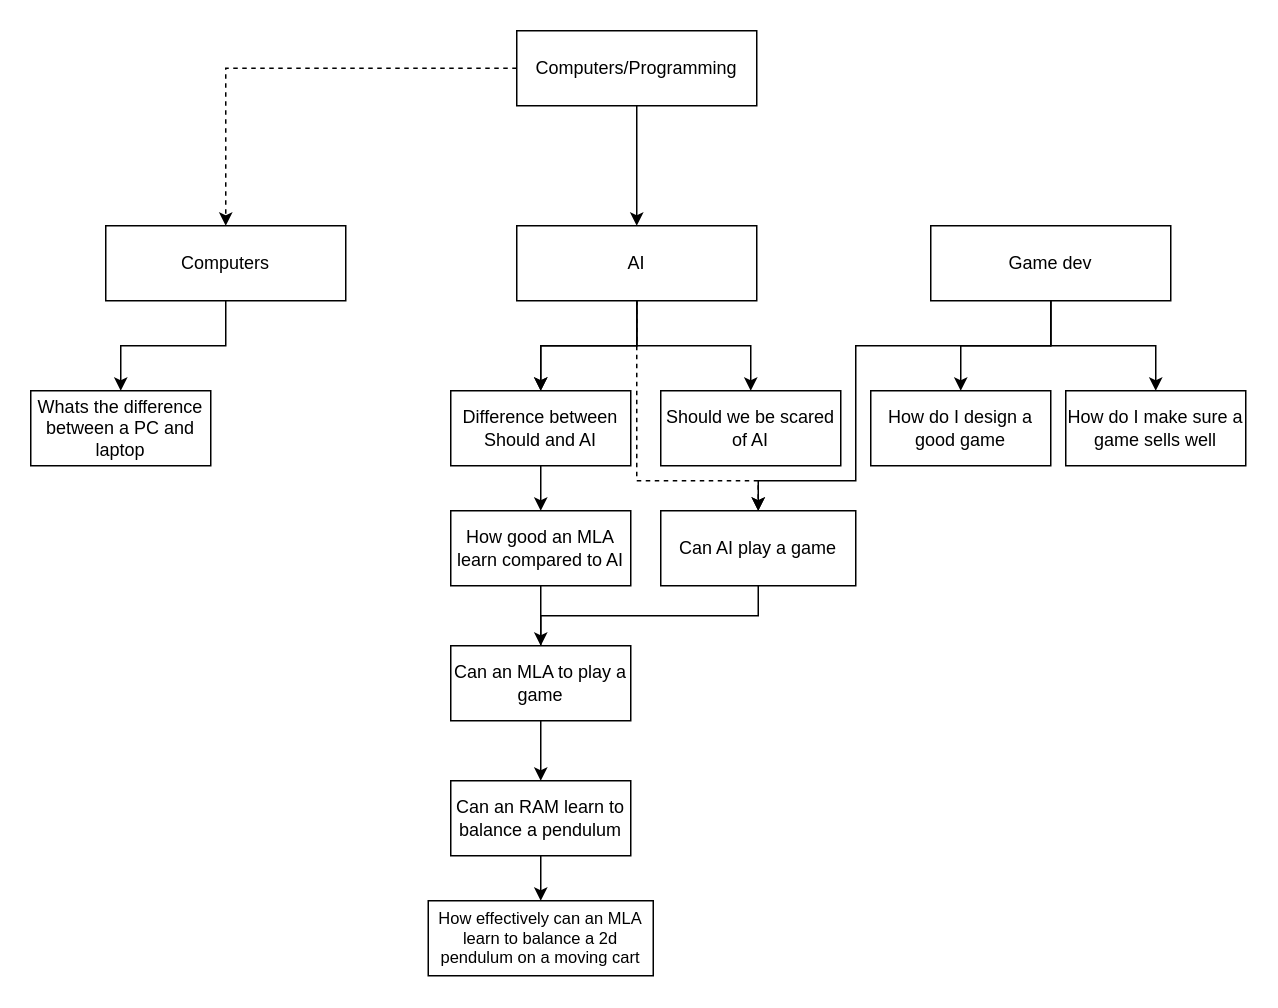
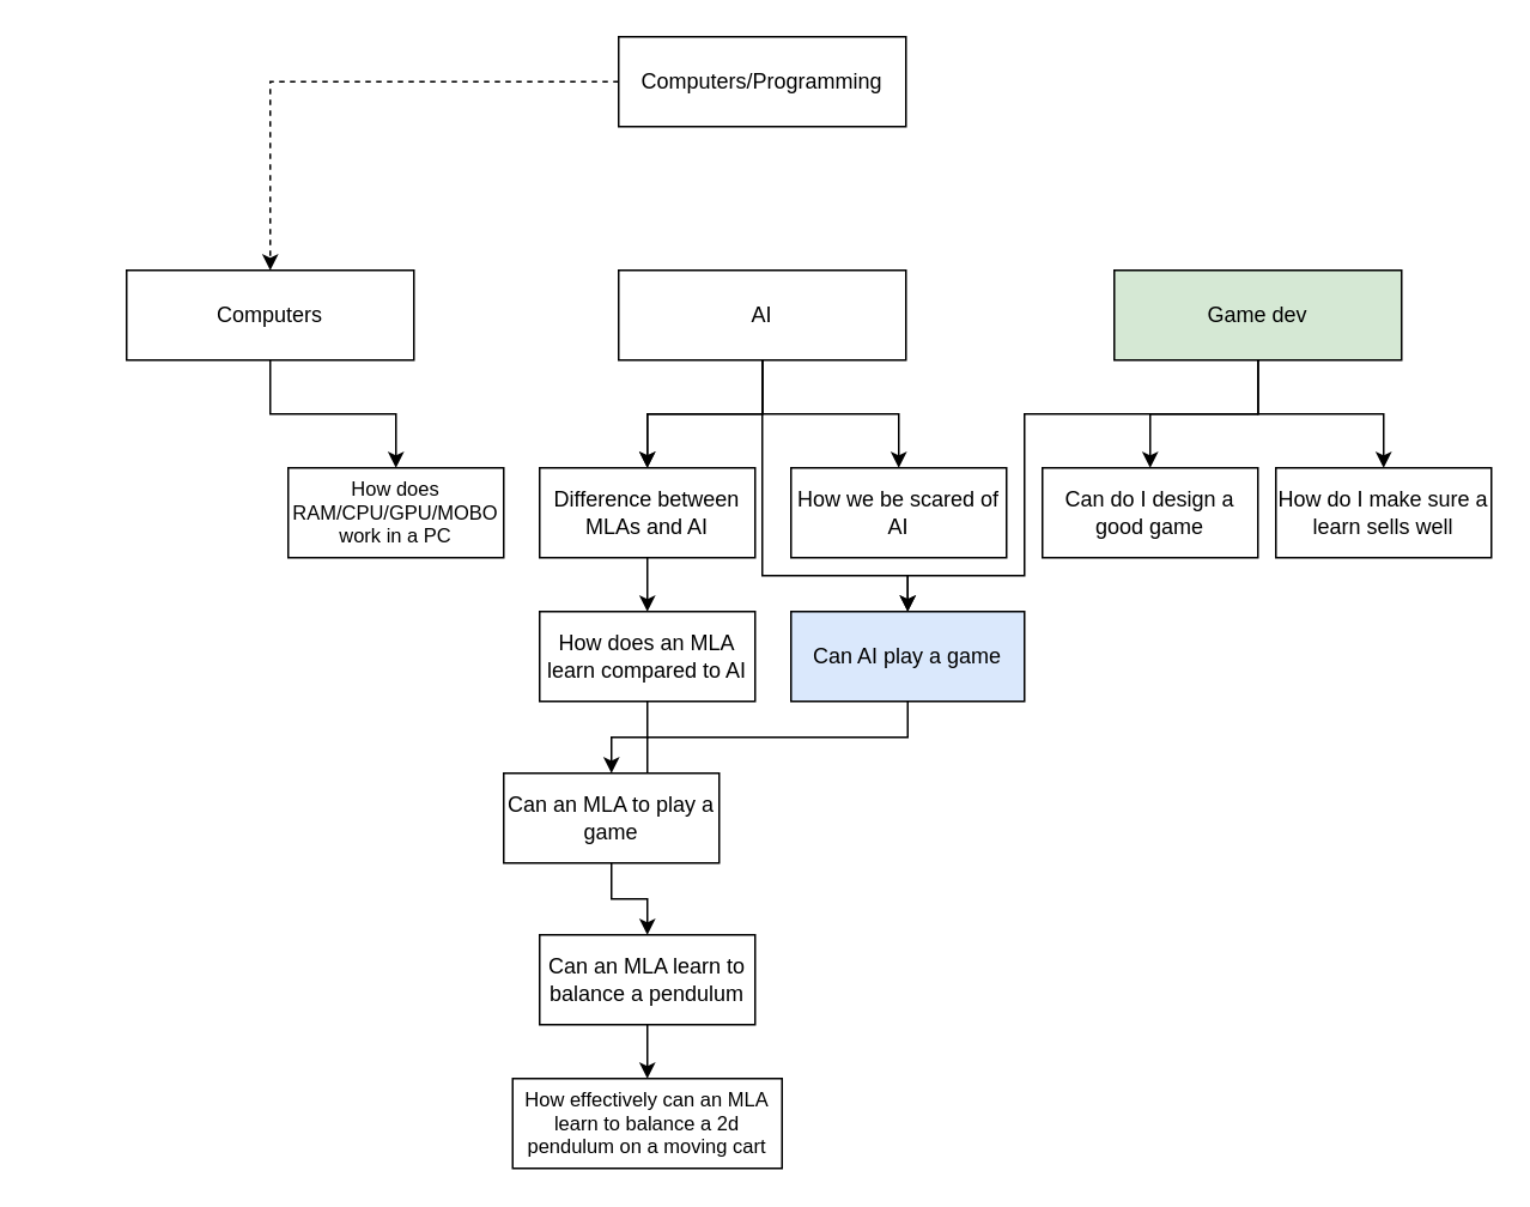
  <mxCell id="0" />
  <mxCell id="1" parent="0" />
  <mxCell id="2" value="" style="edgeStyle=orthogonalEdgeStyle;rounded=0;orthogonalLoop=1;jettySize=auto;html=1;dashed=1;" edge="1" parent="1" source="4" target="7"><mxGeometry relative="1" as="geometry" /></mxCell>
- <mxCell id="3" value="" style="edgeStyle=orthogonalEdgeStyle;rounded=0;orthogonalLoop=1;jettySize=auto;html=1;" edge="1" parent="1" source="4" target="12"><mxGeometry relative="1" as="geometry" /></mxCell>
  <mxCell id="4" value="Computers/Programming" style="rounded=0;whiteSpace=wrap;html=1;" vertex="1" parent="1"><mxGeometry x="344" y="20" width="160" height="50" as="geometry" /></mxCell>
- <mxCell id="6" style="edgeStyle=orthogonalEdgeStyle;rounded=0;orthogonalLoop=1;jettySize=auto;html=1;" edge="1" parent="1" source="7" target="18"><mxGeometry relative="1" as="geometry" /></mxCell>
+ <mxCell id="5" value="" style="edgeStyle=orthogonalEdgeStyle;rounded=0;orthogonalLoop=1;jettySize=auto;html=1;" edge="1" parent="1" source="7" target="17"><mxGeometry relative="1" as="geometry" /></mxCell>
  <mxCell id="7" value="Computers" style="rounded=0;whiteSpace=wrap;html=1;" vertex="1" parent="1"><mxGeometry x="70" y="150" width="160" height="50" as="geometry" /></mxCell>
  <mxCell id="8" value="" style="edgeStyle=orthogonalEdgeStyle;rounded=0;orthogonalLoop=1;jettySize=auto;html=1;" edge="1" parent="1" source="12" target="20"><mxGeometry relative="1" as="geometry" /></mxCell>
  <mxCell id="9" value="" style="edgeStyle=orthogonalEdgeStyle;rounded=0;orthogonalLoop=1;jettySize=auto;html=1;" edge="1" parent="1" source="12" target="20"><mxGeometry relative="1" as="geometry" /></mxCell>
  <mxCell id="10" style="edgeStyle=orthogonalEdgeStyle;rounded=0;orthogonalLoop=1;jettySize=auto;html=1;entryX=0.5;entryY=0;entryDx=0;entryDy=0;" edge="1" parent="1" source="12" target="21"><mxGeometry relative="1" as="geometry"><mxPoint x="534" y="260" as="targetPoint" /></mxGeometry></mxCell>
- <mxCell id="11" style="edgeStyle=orthogonalEdgeStyle;rounded=0;orthogonalLoop=1;jettySize=auto;html=1;entryX=0.5;entryY=0;entryDx=0;entryDy=0;dashed=1;" edge="1" parent="1" source="12" target="25"><mxGeometry relative="1" as="geometry"><Array as="points"><mxPoint x="424" y="320" /><mxPoint x="505" y="320" /></Array></mxGeometry></mxCell>
+ <mxCell id="11" style="edgeStyle=orthogonalEdgeStyle;rounded=0;orthogonalLoop=1;jettySize=auto;html=1;entryX=0.5;entryY=0;entryDx=0;entryDy=0;" edge="1" parent="1" source="12" target="25"><mxGeometry relative="1" as="geometry"><Array as="points"><mxPoint x="424" y="320" /><mxPoint x="505" y="320" /></Array></mxGeometry></mxCell>
  <mxCell id="12" value="AI" style="rounded=0;whiteSpace=wrap;html=1;" vertex="1" parent="1"><mxGeometry x="344" y="150" width="160" height="50" as="geometry" /></mxCell>
  <mxCell id="13" style="edgeStyle=orthogonalEdgeStyle;rounded=0;orthogonalLoop=1;jettySize=auto;html=1;entryX=0.5;entryY=0;entryDx=0;entryDy=0;" edge="1" parent="1" source="16" target="23"><mxGeometry relative="1" as="geometry" /></mxCell>
  <mxCell id="14" style="edgeStyle=orthogonalEdgeStyle;rounded=0;orthogonalLoop=1;jettySize=auto;html=1;entryX=0.5;entryY=0;entryDx=0;entryDy=0;" edge="1" parent="1" source="16" target="22"><mxGeometry relative="1" as="geometry" /></mxCell>
  <mxCell id="15" style="edgeStyle=orthogonalEdgeStyle;rounded=0;orthogonalLoop=1;jettySize=auto;html=1;entryX=0.5;entryY=0;entryDx=0;entryDy=0;" edge="1" parent="1" source="16" target="25"><mxGeometry relative="1" as="geometry"><Array as="points"><mxPoint x="700" y="230" /><mxPoint x="570" y="230" /><mxPoint x="570" y="320" /><mxPoint x="505" y="320" /></Array></mxGeometry></mxCell>
- <mxCell id="16" value="Game dev" style="rounded=0;whiteSpace=wrap;html=1;" vertex="1" parent="1"><mxGeometry x="620" y="150" width="160" height="50" as="geometry" /></mxCell>
- <mxCell id="18" value="Whats the difference between a PC and laptop" style="rounded=0;whiteSpace=wrap;html=1;" vertex="1" parent="1"><mxGeometry x="20" y="260" width="120" height="50" as="geometry" /></mxCell>
+ <mxCell id="16" value="Game dev" style="rounded=0;whiteSpace=wrap;html=1;fillColor=#d5e8d4;" vertex="1" parent="1"><mxGeometry x="620" y="150" width="160" height="50" as="geometry" /></mxCell>
+ <mxCell id="17" value="How does RAM/CPU/GPU/MOBO work in a PC" style="rounded=0;whiteSpace=wrap;html=1;fontSize=11;" vertex="1" parent="1"><mxGeometry x="160" y="260" width="120" height="50" as="geometry" /></mxCell>
  <mxCell id="19" value="" style="edgeStyle=orthogonalEdgeStyle;rounded=0;orthogonalLoop=1;jettySize=auto;html=1;" edge="1" parent="1" source="20" target="27"><mxGeometry relative="1" as="geometry" /></mxCell>
- <mxCell id="20" value="Difference between Should and AI" style="rounded=0;whiteSpace=wrap;html=1;" vertex="1" parent="1"><mxGeometry x="300" y="260" width="120" height="50" as="geometry" /></mxCell>
- <mxCell id="21" value="Should we be scared of AI" style="rounded=0;whiteSpace=wrap;html=1;" vertex="1" parent="1"><mxGeometry x="440" y="260" width="120" height="50" as="geometry" /></mxCell>
- <mxCell id="22" value="How do I make sure a game sells well" style="rounded=0;whiteSpace=wrap;html=1;" vertex="1" parent="1"><mxGeometry x="710" y="260" width="120" height="50" as="geometry" /></mxCell>
- <mxCell id="23" value="How do I design a good game" style="rounded=0;whiteSpace=wrap;html=1;" vertex="1" parent="1"><mxGeometry x="580" y="260" width="120" height="50" as="geometry" /></mxCell>
+ <mxCell id="20" value="Difference between MLAs and AI" style="rounded=0;whiteSpace=wrap;html=1;" vertex="1" parent="1"><mxGeometry x="300" y="260" width="120" height="50" as="geometry" /></mxCell>
+ <mxCell id="21" value="How we be scared of AI" style="rounded=0;whiteSpace=wrap;html=1;" vertex="1" parent="1"><mxGeometry x="440" y="260" width="120" height="50" as="geometry" /></mxCell>
+ <mxCell id="22" value="How do I make sure a learn sells well" style="rounded=0;whiteSpace=wrap;html=1;" vertex="1" parent="1"><mxGeometry x="710" y="260" width="120" height="50" as="geometry" /></mxCell>
+ <mxCell id="23" value="Can do I design a good game" style="rounded=0;whiteSpace=wrap;html=1;" vertex="1" parent="1"><mxGeometry x="580" y="260" width="120" height="50" as="geometry" /></mxCell>
  <mxCell id="24" style="edgeStyle=orthogonalEdgeStyle;rounded=0;orthogonalLoop=1;jettySize=auto;html=1;entryX=0.5;entryY=0;entryDx=0;entryDy=0;endArrow=none;" edge="1" parent="1" source="25" target="29"><mxGeometry relative="1" as="geometry"><Array as="points"><mxPoint x="505" y="410" /><mxPoint x="360" y="410" /></Array></mxGeometry></mxCell>
- <mxCell id="25" value="Can AI play a game" style="rounded=0;whiteSpace=wrap;html=1;" vertex="1" parent="1"><mxGeometry x="440" y="340" width="130" height="50" as="geometry" /></mxCell>
+ <mxCell id="25" value="Can AI play a game" style="rounded=0;whiteSpace=wrap;html=1;fillColor=#dae8fc;" vertex="1" parent="1"><mxGeometry x="440" y="340" width="130" height="50" as="geometry" /></mxCell>
  <mxCell id="26" value="" style="edgeStyle=orthogonalEdgeStyle;rounded=0;orthogonalLoop=1;jettySize=auto;html=1;" edge="1" parent="1" source="27" target="29"><mxGeometry relative="1" as="geometry" /></mxCell>
- <mxCell id="27" value="How good an MLA learn compared to AI" style="rounded=0;whiteSpace=wrap;html=1;" vertex="1" parent="1"><mxGeometry x="300" y="340" width="120" height="50" as="geometry" /></mxCell>
+ <mxCell id="27" value="How does an MLA learn compared to AI" style="rounded=0;whiteSpace=wrap;html=1;" vertex="1" parent="1"><mxGeometry x="300" y="340" width="120" height="50" as="geometry" /></mxCell>
  <mxCell id="28" value="" style="edgeStyle=orthogonalEdgeStyle;rounded=0;orthogonalLoop=1;jettySize=auto;html=1;" edge="1" parent="1" source="29" target="31"><mxGeometry relative="1" as="geometry" /></mxCell>
- <mxCell id="29" value="Can an MLA to play a game" style="rounded=0;whiteSpace=wrap;html=1;" vertex="1" parent="1"><mxGeometry x="300" y="430" width="120" height="50" as="geometry" /></mxCell>
+ <mxCell id="29" value="Can an MLA to play a game" style="rounded=0;whiteSpace=wrap;html=1;" vertex="1" parent="1"><mxGeometry x="280" y="430" width="120" height="50" as="geometry" /></mxCell>
  <mxCell id="30" value="" style="edgeStyle=orthogonalEdgeStyle;rounded=0;orthogonalLoop=1;jettySize=auto;html=1;" edge="1" parent="1" source="31" target="32"><mxGeometry relative="1" as="geometry" /></mxCell>
- <mxCell id="31" value="Can an RAM learn to balance a pendulum" style="rounded=0;whiteSpace=wrap;html=1;" vertex="1" parent="1"><mxGeometry x="300" y="520" width="120" height="50" as="geometry" /></mxCell>
+ <mxCell id="31" value="Can an MLA learn to balance a pendulum" style="rounded=0;whiteSpace=wrap;html=1;" vertex="1" parent="1"><mxGeometry x="300" y="520" width="120" height="50" as="geometry" /></mxCell>
  <mxCell id="32" value="How effectively can an MLA learn to balance a 2d pendulum on a moving cart" style="rounded=0;whiteSpace=wrap;html=1;fontSize=11;" vertex="1" parent="1"><mxGeometry x="285" y="600" width="150" height="50" as="geometry" /></mxCell>
